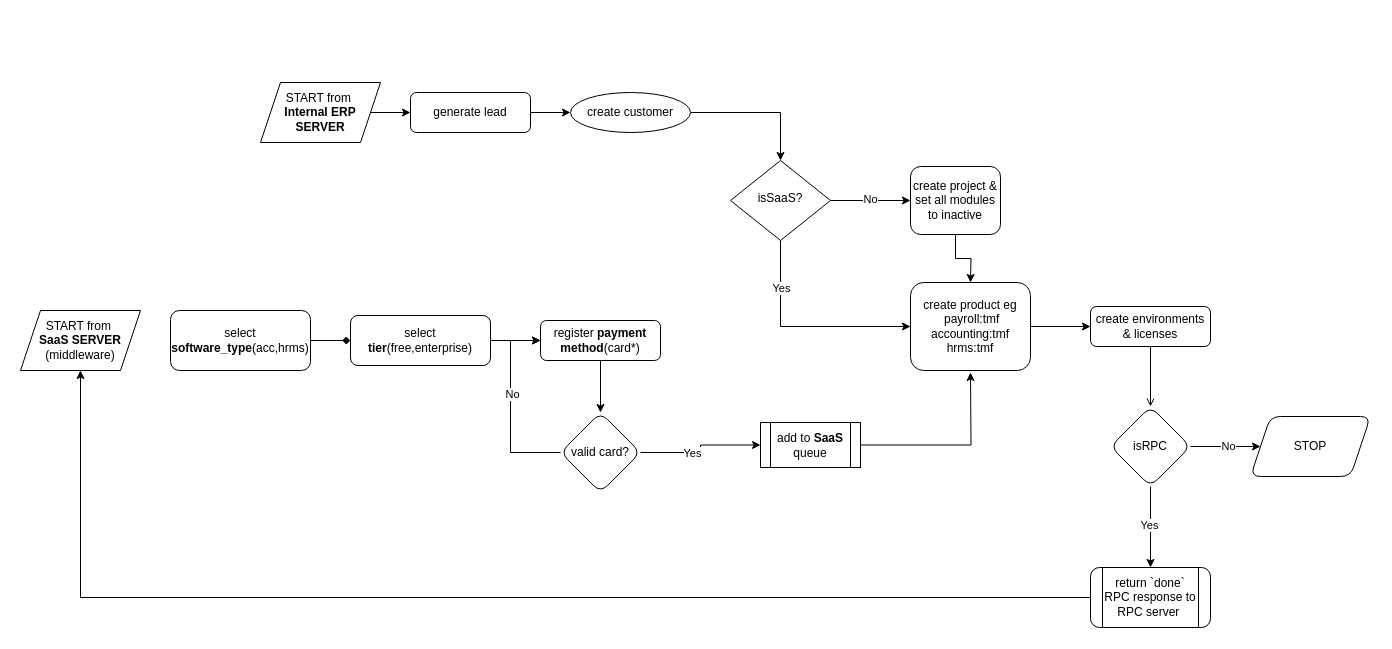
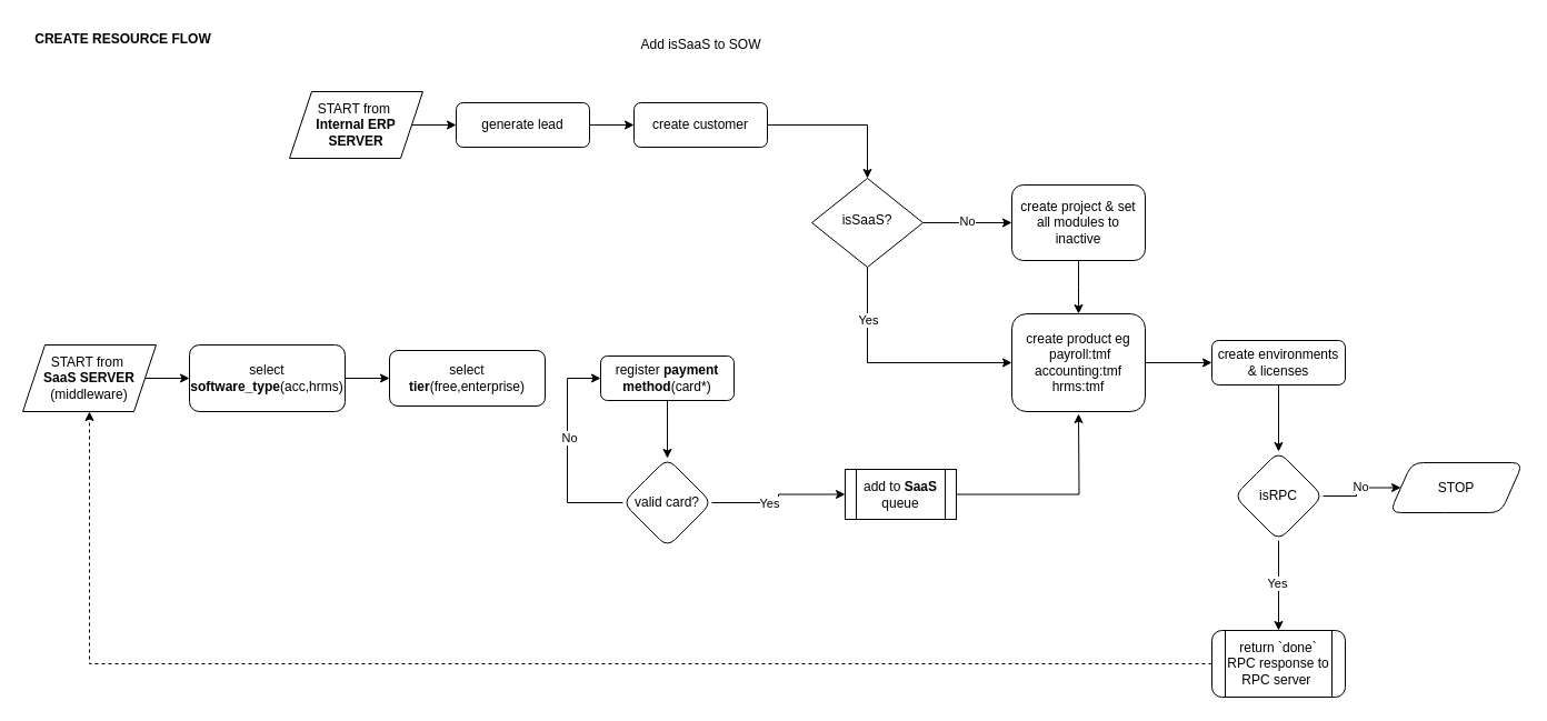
  <mxCell id="0" />
  <mxCell id="1" parent="0" />
  <mxCell id="2" style="edgeStyle=orthogonalEdgeStyle;rounded=0;orthogonalLoop=1;jettySize=auto;html=1;" edge="1" parent="1" source="3"><mxGeometry relative="1" as="geometry"><mxPoint x="970" y="282" as="targetPoint" /></mxGeometry></mxCell>
- <mxCell id="3" value="create project &amp;amp; set all modules to inactive" style="rounded=1;whiteSpace=wrap;html=1;fontSize=12;glass=0;strokeWidth=1;shadow=0;" parent="1" vertex="1"><mxGeometry x="910" y="166" width="90" height="68" as="geometry" /></mxCell>
+ <mxCell id="3" value="create project &amp;amp; set all modules to inactive" style="rounded=1;whiteSpace=wrap;html=1;fontSize=12;glass=0;strokeWidth=1;shadow=0;" parent="1" vertex="1"><mxGeometry x="910" y="166" width="120" height="68" as="geometry" /></mxCell>
  <mxCell id="4" value="" style="edgeStyle=orthogonalEdgeStyle;rounded=0;orthogonalLoop=1;jettySize=auto;html=1;" parent="1" source="5" target="12" edge="1"><mxGeometry relative="1" as="geometry" /></mxCell>
- <mxCell id="5" value="create customer" style="ellipse;whiteSpace=wrap;html=1;fontSize=12;glass=0;strokeWidth=1;shadow=0;" parent="1" vertex="1"><mxGeometry x="570" y="92" width="120" height="40" as="geometry" /></mxCell>
+ <mxCell id="5" value="create customer" style="rounded=1;whiteSpace=wrap;html=1;fontSize=12;glass=0;strokeWidth=1;shadow=0;" parent="1" vertex="1"><mxGeometry x="570" y="92" width="120" height="40" as="geometry" /></mxCell>
  <mxCell id="6" value="" style="edgeStyle=orthogonalEdgeStyle;rounded=0;orthogonalLoop=1;jettySize=auto;html=1;" parent="1" source="7" target="5" edge="1"><mxGeometry relative="1" as="geometry" /></mxCell>
  <mxCell id="7" value="generate lead" style="rounded=1;whiteSpace=wrap;html=1;fontSize=12;glass=0;strokeWidth=1;shadow=0;" parent="1" vertex="1"><mxGeometry x="410" y="92" width="120" height="40" as="geometry" /></mxCell>
  <mxCell id="8" value="" style="edgeStyle=orthogonalEdgeStyle;rounded=0;orthogonalLoop=1;jettySize=auto;html=1;" parent="1" source="12" target="3" edge="1"><mxGeometry relative="1" as="geometry" /></mxCell>
  <mxCell id="9" value="No" style="edgeLabel;html=1;align=center;verticalAlign=middle;resizable=0;points=[];" vertex="1" connectable="0" parent="8"><mxGeometry x="-0.025" y="2" relative="1" as="geometry"><mxPoint as="offset" /></mxGeometry></mxCell>
  <mxCell id="10" value="" style="edgeStyle=orthogonalEdgeStyle;rounded=0;orthogonalLoop=1;jettySize=auto;html=1;entryX=0;entryY=0.5;entryDx=0;entryDy=0;" parent="1" source="12" target="32" edge="1"><mxGeometry relative="1" as="geometry"><mxPoint x="850" y="342" as="targetPoint" /><Array as="points"><mxPoint x="780" y="326" /></Array></mxGeometry></mxCell>
  <mxCell id="11" value="Yes" style="edgeLabel;html=1;align=center;verticalAlign=middle;resizable=0;points=[];" vertex="1" connectable="0" parent="10"><mxGeometry x="-0.409" y="1" relative="1" as="geometry"><mxPoint x="-1" y="-17" as="offset" /></mxGeometry></mxCell>
  <mxCell id="12" value="isSaaS?" style="rhombus;whiteSpace=wrap;html=1;shadow=0;fontFamily=Helvetica;fontSize=12;align=center;strokeWidth=1;spacing=6;spacingTop=-4;" parent="1" vertex="1"><mxGeometry x="730" y="160" width="100" height="80" as="geometry" /></mxCell>
- <mxCell id="13" value="" style="edgeStyle=orthogonalEdgeStyle;rounded=0;orthogonalLoop=1;jettySize=auto;html=1;endArrow=diamond;" parent="1" source="14" target="16" edge="1"><mxGeometry relative="1" as="geometry" /></mxCell>
+ <mxCell id="13" value="" style="edgeStyle=orthogonalEdgeStyle;rounded=0;orthogonalLoop=1;jettySize=auto;html=1;" parent="1" source="14" target="16" edge="1"><mxGeometry relative="1" as="geometry" /></mxCell>
  <mxCell id="14" value="select &lt;b&gt;software_type&lt;/b&gt;(acc,hrms)" style="rounded=1;whiteSpace=wrap;html=1;fontSize=12;glass=0;strokeWidth=1;shadow=0;" parent="1" vertex="1"><mxGeometry x="170" y="310" width="140" height="60" as="geometry" /></mxCell>
- <mxCell id="15" value="" style="edgeStyle=orthogonalEdgeStyle;rounded=0;orthogonalLoop=1;jettySize=auto;html=1;" parent="1" source="16" target="18" edge="1"><mxGeometry relative="1" as="geometry" /></mxCell>
  <mxCell id="16" value="select &lt;b&gt;tier&lt;/b&gt;(free,enterprise)" style="rounded=1;whiteSpace=wrap;html=1;fontSize=12;glass=0;strokeWidth=1;shadow=0;" parent="1" vertex="1"><mxGeometry x="350" y="315" width="140" height="50" as="geometry" /></mxCell>
  <mxCell id="17" value="" style="edgeStyle=orthogonalEdgeStyle;rounded=0;orthogonalLoop=1;jettySize=auto;html=1;" parent="1" source="18" target="23" edge="1"><mxGeometry relative="1" as="geometry" /></mxCell>
  <mxCell id="18" value="register &lt;b&gt;payment method&lt;/b&gt;(card*)" style="rounded=1;whiteSpace=wrap;html=1;fontSize=12;glass=0;strokeWidth=1;shadow=0;" parent="1" vertex="1"><mxGeometry x="540" y="320" width="120" height="40" as="geometry" /></mxCell>
  <mxCell id="19" style="edgeStyle=orthogonalEdgeStyle;rounded=0;orthogonalLoop=1;jettySize=auto;html=1;entryX=0;entryY=0.5;entryDx=0;entryDy=0;" edge="1" parent="1" source="23" target="18"><mxGeometry relative="1" as="geometry"><Array as="points"><mxPoint x="510" y="452" /><mxPoint x="510" y="340" /></Array></mxGeometry></mxCell>
  <mxCell id="20" value="No" style="edgeLabel;html=1;align=center;verticalAlign=middle;resizable=0;points=[];" vertex="1" connectable="0" parent="19"><mxGeometry x="0.14" y="-1" relative="1" as="geometry"><mxPoint as="offset" /></mxGeometry></mxCell>
  <mxCell id="21" style="edgeStyle=orthogonalEdgeStyle;rounded=0;orthogonalLoop=1;jettySize=auto;html=1;entryX=0;entryY=0.5;entryDx=0;entryDy=0;" edge="1" parent="1" source="23" target="34"><mxGeometry relative="1" as="geometry" /></mxCell>
  <mxCell id="22" value="Yes" style="edgeLabel;html=1;align=center;verticalAlign=middle;resizable=0;points=[];" vertex="1" connectable="0" parent="21"><mxGeometry x="-0.2" relative="1" as="geometry"><mxPoint as="offset" /></mxGeometry></mxCell>
  <mxCell id="23" value="valid card?" style="rhombus;whiteSpace=wrap;html=1;rounded=1;glass=0;strokeWidth=1;shadow=0;" parent="1" vertex="1"><mxGeometry x="560" y="412" width="80" height="80" as="geometry" /></mxCell>
- <mxCell id="24" value="" style="edgeStyle=orthogonalEdgeStyle;rounded=0;orthogonalLoop=1;jettySize=auto;html=1;endArrow=open;" edge="1" parent="1" source="25" target="39"><mxGeometry relative="1" as="geometry" /></mxCell>
+ <mxCell id="24" value="" style="edgeStyle=orthogonalEdgeStyle;rounded=0;orthogonalLoop=1;jettySize=auto;html=1;" edge="1" parent="1" source="25" target="39"><mxGeometry relative="1" as="geometry" /></mxCell>
  <mxCell id="25" value="create environments&lt;br&gt;&amp;amp; licenses" style="rounded=1;whiteSpace=wrap;html=1;fontSize=12;glass=0;strokeWidth=1;shadow=0;" vertex="1" parent="1"><mxGeometry x="1090" y="306" width="120" height="40" as="geometry" /></mxCell>
+ <mxCell id="26" value="Add isSaaS to SOW&lt;div&gt;&lt;br/&gt;&lt;/div&gt;" style="text;html=1;align=center;verticalAlign=middle;resizable=0;points=[];autosize=1;strokeColor=none;fillColor=none;" vertex="1" parent="1"><mxGeometry x="565" y="27" width="130" height="40" as="geometry" /></mxCell>
  <mxCell id="27" style="edgeStyle=orthogonalEdgeStyle;rounded=0;orthogonalLoop=1;jettySize=auto;html=1;" edge="1" parent="1" source="28" target="7"><mxGeometry relative="1" as="geometry" /></mxCell>
  <mxCell id="28" value="START from&amp;nbsp;&lt;div&gt;&lt;b&gt;Internal ERP&lt;br&gt;SERVER&lt;/b&gt;&lt;/div&gt;" style="shape=parallelogram;perimeter=parallelogramPerimeter;whiteSpace=wrap;html=1;fixedSize=1;" vertex="1" parent="1"><mxGeometry x="260" y="82" width="120" height="60" as="geometry" /></mxCell>
+ <mxCell id="29" value="" style="edgeStyle=orthogonalEdgeStyle;rounded=0;orthogonalLoop=1;jettySize=auto;html=1;" edge="1" parent="1" source="30" target="14"><mxGeometry relative="1" as="geometry" /></mxCell>
  <mxCell id="30" value="START from&amp;nbsp;&lt;div&gt;&lt;b&gt;SaaS SERVER&lt;br&gt;&lt;/b&gt;(middleware)&lt;/div&gt;" style="shape=parallelogram;perimeter=parallelogramPerimeter;whiteSpace=wrap;html=1;fixedSize=1;" vertex="1" parent="1"><mxGeometry x="20" y="310" width="120" height="60" as="geometry" /></mxCell>
  <mxCell id="31" value="" style="edgeStyle=orthogonalEdgeStyle;rounded=0;orthogonalLoop=1;jettySize=auto;html=1;" edge="1" parent="1" source="32" target="25"><mxGeometry relative="1" as="geometry" /></mxCell>
  <mxCell id="32" value="create product eg&lt;br&gt;&amp;nbsp;payroll:tmf&lt;br&gt;accounting:tmf&lt;br&gt;hrms:tmf" style="rounded=1;whiteSpace=wrap;html=1;fontSize=12;glass=0;strokeWidth=1;shadow=0;" vertex="1" parent="1"><mxGeometry x="910" y="282" width="120" height="88" as="geometry" /></mxCell>
  <mxCell id="33" style="edgeStyle=orthogonalEdgeStyle;rounded=0;orthogonalLoop=1;jettySize=auto;html=1;" edge="1" parent="1" source="34"><mxGeometry relative="1" as="geometry"><mxPoint x="970" y="372" as="targetPoint" /></mxGeometry></mxCell>
  <mxCell id="34" value="add to &lt;b&gt;SaaS&lt;/b&gt; queue" style="shape=process;whiteSpace=wrap;html=1;backgroundOutline=1;" vertex="1" parent="1"><mxGeometry x="760" y="422" width="100" height="45" as="geometry" /></mxCell>
  <mxCell id="35" value="" style="edgeStyle=orthogonalEdgeStyle;rounded=0;orthogonalLoop=1;jettySize=auto;html=1;" edge="1" parent="1" source="39" target="42"><mxGeometry relative="1" as="geometry" /></mxCell>
  <mxCell id="36" value="No" style="edgeLabel;html=1;align=center;verticalAlign=middle;resizable=0;points=[];" vertex="1" connectable="0" parent="35"><mxGeometry x="0.057" y="1" relative="1" as="geometry"><mxPoint as="offset" /></mxGeometry></mxCell>
  <mxCell id="37" value="" style="edgeStyle=orthogonalEdgeStyle;rounded=0;orthogonalLoop=1;jettySize=auto;html=1;" edge="1" parent="1" source="39" target="41"><mxGeometry relative="1" as="geometry" /></mxCell>
  <mxCell id="38" value="Yes" style="edgeLabel;html=1;align=center;verticalAlign=middle;resizable=0;points=[];" vertex="1" connectable="0" parent="37"><mxGeometry x="-0.062" y="-2" relative="1" as="geometry"><mxPoint as="offset" /></mxGeometry></mxCell>
  <mxCell id="39" value="isRPC" style="rhombus;whiteSpace=wrap;html=1;rounded=1;glass=0;strokeWidth=1;shadow=0;" vertex="1" parent="1"><mxGeometry x="1110" y="406" width="80" height="80" as="geometry" /></mxCell>
- <mxCell id="40" style="edgeStyle=orthogonalEdgeStyle;rounded=0;orthogonalLoop=1;jettySize=auto;html=1;entryX=0.5;entryY=1;entryDx=0;entryDy=0;" edge="1" parent="1" source="41" target="30"><mxGeometry relative="1" as="geometry" /></mxCell>
+ <mxCell id="40" style="edgeStyle=orthogonalEdgeStyle;rounded=0;orthogonalLoop=1;jettySize=auto;html=1;entryX=0.5;entryY=1;entryDx=0;entryDy=0;dashed=1;" edge="1" parent="1" source="41" target="30"><mxGeometry relative="1" as="geometry" /></mxCell>
  <mxCell id="41" value="return `done` RPC response to RPC server&amp;nbsp;" style="shape=process;whiteSpace=wrap;html=1;backgroundOutline=1;rounded=1;glass=0;strokeWidth=1;shadow=0;" vertex="1" parent="1"><mxGeometry x="1090" y="567" width="120" height="60" as="geometry" /></mxCell>
- <mxCell id="42" value="STOP" style="shape=parallelogram;perimeter=parallelogramPerimeter;whiteSpace=wrap;html=1;fixedSize=1;rounded=1;glass=0;strokeWidth=1;shadow=0;" vertex="1" parent="1"><mxGeometry x="1250" y="416" width="120" height="60" as="geometry" /></mxCell>
+ <mxCell id="42" value="STOP" style="shape=parallelogram;perimeter=parallelogramPerimeter;whiteSpace=wrap;html=1;fixedSize=1;rounded=1;glass=0;strokeWidth=1;shadow=0;" vertex="1" parent="1"><mxGeometry x="1250" y="416" width="120" height="45" as="geometry" /></mxCell>
+ <mxCell id="43" value="&lt;b&gt;CREATE RESOURCE FLOW&lt;/b&gt;" style="text;html=1;align=center;verticalAlign=middle;resizable=0;points=[];autosize=1;strokeColor=none;fillColor=none;" vertex="1" parent="1"><mxGeometry x="20" y="20" width="180" height="30" as="geometry" /></mxCell>
